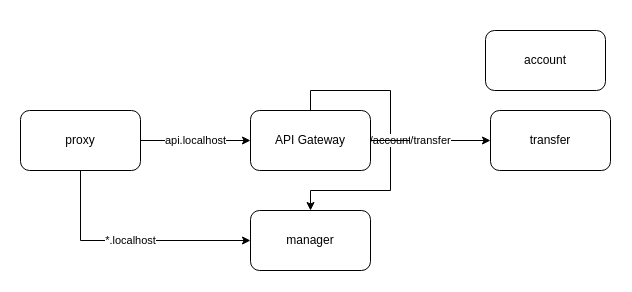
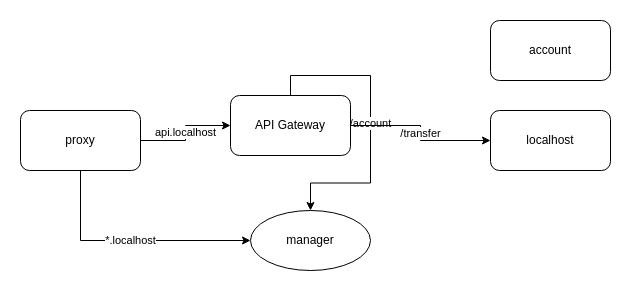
  <mxCell id="0" />
  <mxCell id="1" parent="0" />
  <mxCell id="2" value="api.localhost" style="edgeStyle=orthogonalEdgeStyle;rounded=0;orthogonalLoop=1;jettySize=auto;html=1;exitX=1;exitY=0.5;exitDx=0;exitDy=0;entryX=0;entryY=0.5;entryDx=0;entryDy=0;" edge="1" parent="1" source="4" target="7"><mxGeometry relative="1" as="geometry" /></mxCell>
  <mxCell id="3" value="*.localhost" style="edgeStyle=orthogonalEdgeStyle;rounded=0;orthogonalLoop=1;jettySize=auto;html=1;exitX=0.5;exitY=1;exitDx=0;exitDy=0;entryX=0;entryY=0.5;entryDx=0;entryDy=0;" edge="1" parent="1" source="4" target="10"><mxGeometry relative="1" as="geometry" /></mxCell>
  <mxCell id="4" value="&lt;div&gt;proxy&lt;/div&gt;" style="rounded=1;whiteSpace=wrap;html=1;" vertex="1" parent="1"><mxGeometry x="20" y="110" width="120" height="60" as="geometry" /></mxCell>
  <mxCell id="5" value="/account" style="edgeStyle=orthogonalEdgeStyle;rounded=0;orthogonalLoop=1;jettySize=auto;html=1;exitX=0.5;exitY=0;exitDx=0;exitDy=0;" edge="1" parent="1" source="7" target="10"><mxGeometry relative="1" as="geometry" /></mxCell>
  <mxCell id="6" value="/transfer" style="edgeStyle=orthogonalEdgeStyle;rounded=0;orthogonalLoop=1;jettySize=auto;html=1;exitX=1;exitY=0.5;exitDx=0;exitDy=0;entryX=0;entryY=0.5;entryDx=0;entryDy=0;" edge="1" parent="1" source="7" target="9"><mxGeometry relative="1" as="geometry" /></mxCell>
- <mxCell id="7" value="API Gateway" style="rounded=1;whiteSpace=wrap;html=1;" vertex="1" parent="1"><mxGeometry x="250" y="110" width="120" height="60" as="geometry" /></mxCell>
- <mxCell id="8" value="account" style="rounded=1;whiteSpace=wrap;html=1;" vertex="1" parent="1"><mxGeometry x="485" y="30" width="120" height="60" as="geometry" /></mxCell>
- <mxCell id="9" value="transfer" style="rounded=1;whiteSpace=wrap;html=1;" vertex="1" parent="1"><mxGeometry x="490" y="110" width="120" height="60" as="geometry" /></mxCell>
- <mxCell id="10" value="manager" style="rounded=1;whiteSpace=wrap;html=1;" vertex="1" parent="1"><mxGeometry x="250" y="210" width="120" height="60" as="geometry" /></mxCell>
+ <mxCell id="7" value="API Gateway" style="rounded=1;whiteSpace=wrap;html=1;" vertex="1" parent="1"><mxGeometry x="230" y="95" width="120" height="60" as="geometry" /></mxCell>
+ <mxCell id="8" value="account" style="rounded=1;whiteSpace=wrap;html=1;" vertex="1" parent="1"><mxGeometry x="490" y="20" width="120" height="60" as="geometry" /></mxCell>
+ <mxCell id="9" value="localhost" style="rounded=1;whiteSpace=wrap;html=1;" vertex="1" parent="1"><mxGeometry x="490" y="110" width="120" height="60" as="geometry" /></mxCell>
+ <mxCell id="10" value="manager" style="ellipse;whiteSpace=wrap;html=1;" vertex="1" parent="1"><mxGeometry x="250" y="210" width="120" height="60" as="geometry" /></mxCell>
